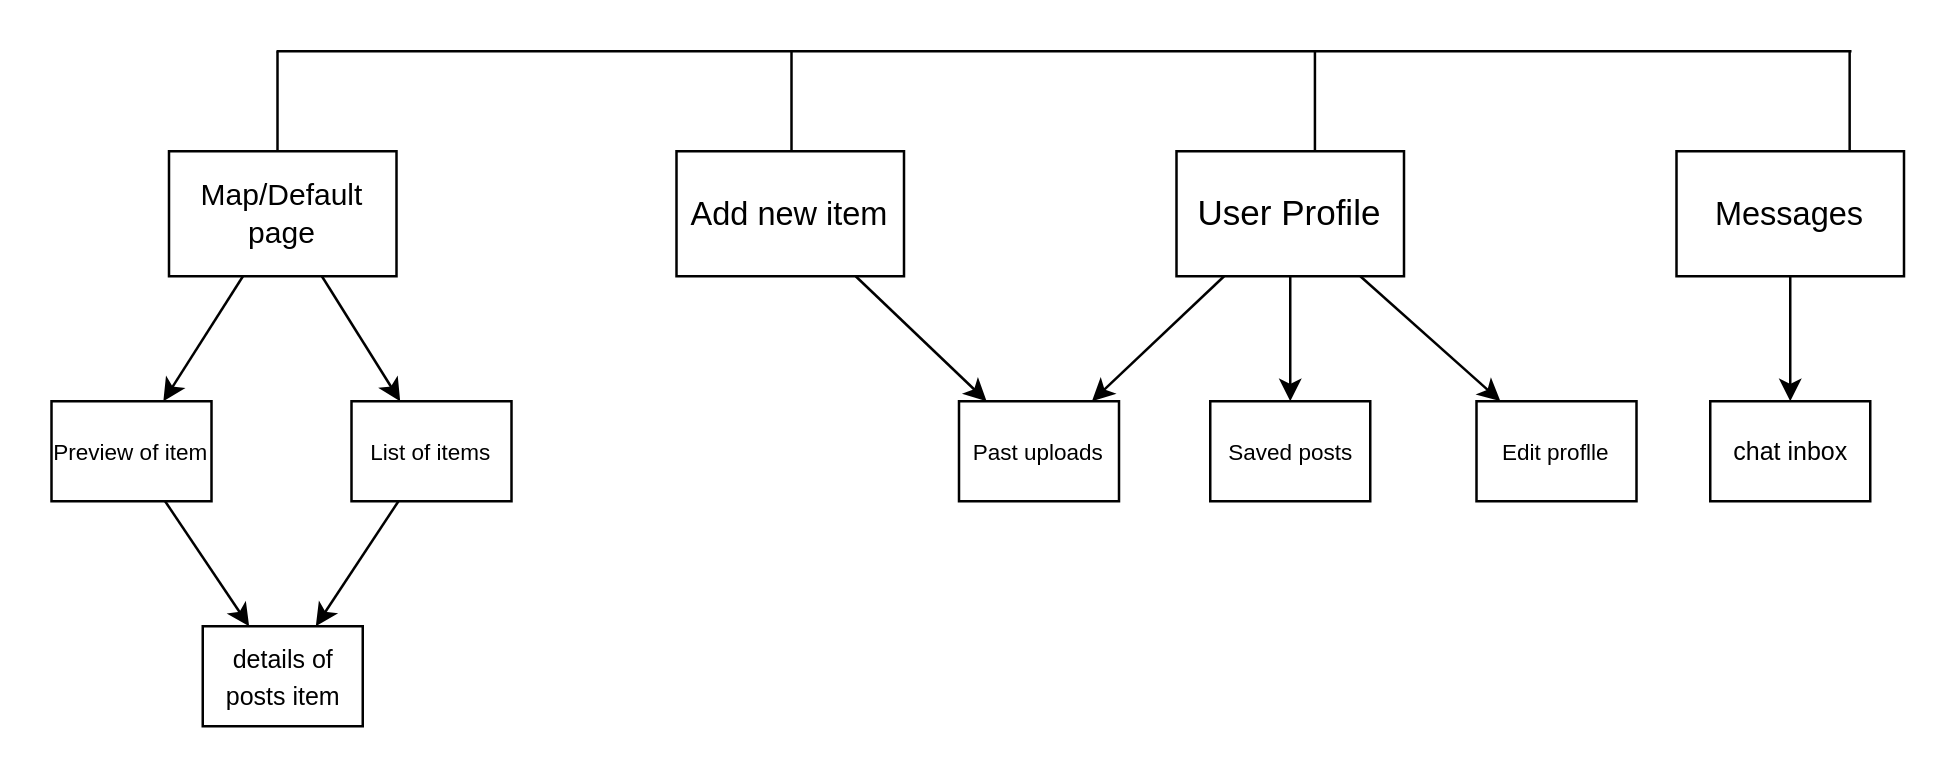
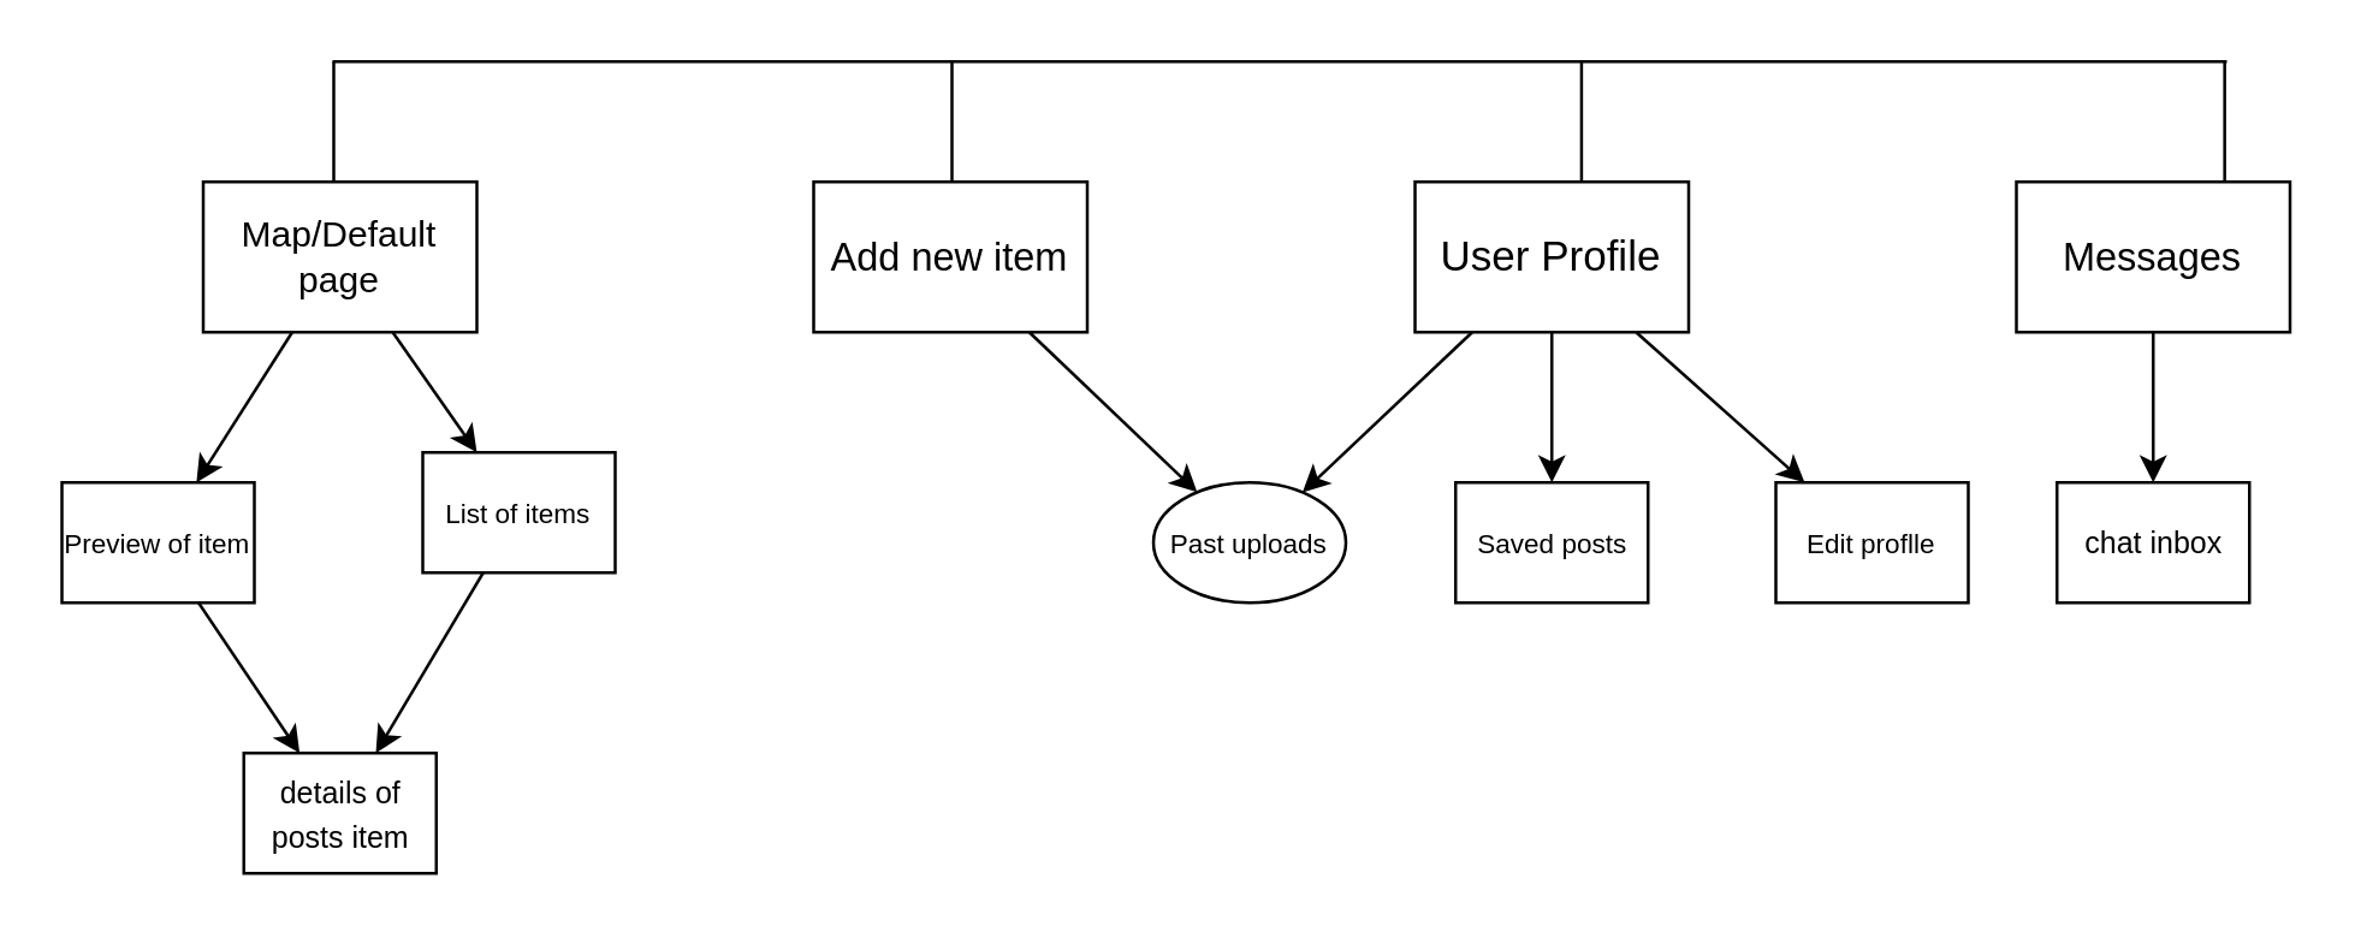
  <mxCell id="0" />
  <mxCell id="1" parent="0" />
  <mxCell id="2" style="edgeStyle=none;html=1;" edge="1" parent="1" source="5" target="7"><mxGeometry relative="1" as="geometry" /></mxCell>
  <mxCell id="3" style="edgeStyle=none;html=1;" edge="1" parent="1" source="5" target="17"><mxGeometry relative="1" as="geometry" /></mxCell>
  <mxCell id="4" style="edgeStyle=none;html=1;" edge="1" parent="1" source="5" target="18"><mxGeometry relative="1" as="geometry" /></mxCell>
  <mxCell id="5" value="&lt;font style=&quot;font-size: 14px&quot;&gt;User Profile&lt;/font&gt;" style="rounded=0;whiteSpace=wrap;html=1;" parent="1" vertex="1"><mxGeometry x="470" y="60" width="91" height="50" as="geometry" /></mxCell>
  <mxCell id="6" value="&lt;font size=&quot;1&quot;&gt;details of posts item&lt;/font&gt;" style="rounded=0;whiteSpace=wrap;html=1;" parent="1" vertex="1"><mxGeometry x="80.5" y="250" width="64" height="40" as="geometry" /></mxCell>
- <mxCell id="7" value="&lt;font style=&quot;font-size: 9px&quot;&gt;Past uploads&lt;/font&gt;" style="rounded=0;whiteSpace=wrap;html=1;" parent="1" vertex="1"><mxGeometry x="383" y="160" width="64" height="40" as="geometry" /></mxCell>
+ <mxCell id="7" value="&lt;font style=&quot;font-size: 9px&quot;&gt;Past uploads&lt;/font&gt;" style="ellipse;whiteSpace=wrap;html=1;" parent="1" vertex="1"><mxGeometry x="383" y="160" width="64" height="40" as="geometry" /></mxCell>
  <mxCell id="8" style="edgeStyle=none;html=1;" edge="1" parent="1" source="9" target="19"><mxGeometry relative="1" as="geometry" /></mxCell>
  <mxCell id="9" value="&lt;font style=&quot;font-size: 13px&quot;&gt;Messages&lt;/font&gt;" style="rounded=0;whiteSpace=wrap;html=1;" vertex="1" parent="1"><mxGeometry x="670" y="60" width="91" height="50" as="geometry" /></mxCell>
  <mxCell id="10" style="edgeStyle=none;html=1;" edge="1" parent="1" source="11" target="7"><mxGeometry relative="1" as="geometry" /></mxCell>
  <mxCell id="11" value="&lt;span style=&quot;font-size: 13px&quot;&gt;Add new item&lt;/span&gt;" style="rounded=0;whiteSpace=wrap;html=1;" vertex="1" parent="1"><mxGeometry x="270" y="60" width="91" height="50" as="geometry" /></mxCell>
  <mxCell id="12" style="edgeStyle=none;html=1;" edge="1" parent="1" source="14" target="16"><mxGeometry relative="1" as="geometry" /></mxCell>
  <mxCell id="13" style="edgeStyle=none;html=1;" edge="1" parent="1" source="14" target="26"><mxGeometry relative="1" as="geometry" /></mxCell>
  <mxCell id="14" value="Map/Default page" style="rounded=0;whiteSpace=wrap;html=1;" vertex="1" parent="1"><mxGeometry x="67" y="60" width="91" height="50" as="geometry" /></mxCell>
  <mxCell id="15" style="edgeStyle=none;html=1;" edge="1" parent="1" source="16" target="6"><mxGeometry relative="1" as="geometry" /></mxCell>
  <mxCell id="16" value="&lt;font style=&quot;font-size: 9px&quot;&gt;Preview of item&lt;/font&gt;" style="rounded=0;whiteSpace=wrap;html=1;" vertex="1" parent="1"><mxGeometry x="20" y="160" width="64" height="40" as="geometry" /></mxCell>
  <mxCell id="17" value="&lt;font style=&quot;font-size: 9px&quot;&gt;Saved posts&lt;/font&gt;" style="rounded=0;whiteSpace=wrap;html=1;" vertex="1" parent="1"><mxGeometry x="483.5" y="160" width="64" height="40" as="geometry" /></mxCell>
  <mxCell id="18" value="&lt;font style=&quot;font-size: 9px&quot;&gt;Edit proflle&lt;/font&gt;" style="rounded=0;whiteSpace=wrap;html=1;" vertex="1" parent="1"><mxGeometry x="590" y="160" width="64" height="40" as="geometry" /></mxCell>
  <mxCell id="19" value="&lt;font size=&quot;1&quot;&gt;chat inbox&lt;/font&gt;" style="rounded=0;whiteSpace=wrap;html=1;" vertex="1" parent="1"><mxGeometry x="683.5" y="160" width="64" height="40" as="geometry" /></mxCell>
  <mxCell id="20" value="" style="endArrow=none;html=1;" edge="1" parent="1"><mxGeometry width="50" height="50" relative="1" as="geometry"><mxPoint x="110" y="20" as="sourcePoint" /><mxPoint x="740" y="20" as="targetPoint" /></mxGeometry></mxCell>
  <mxCell id="21" value="" style="endArrow=none;html=1;" edge="1" parent="1"><mxGeometry width="50" height="50" relative="1" as="geometry"><mxPoint x="110.4" y="60" as="sourcePoint" /><mxPoint x="110.4" y="20" as="targetPoint" /></mxGeometry></mxCell>
  <mxCell id="22" value="&lt;meta charset=&quot;utf-8&quot;&gt;&lt;span&gt;&lt;/span&gt;&lt;span&gt;&lt;/span&gt;&lt;span style=&quot;&quot;&gt;&lt;/span&gt;" style="endArrow=none;html=1;" edge="1" parent="1"><mxGeometry width="50" height="50" relative="1" as="geometry"><mxPoint x="316" y="60" as="sourcePoint" /><mxPoint x="316" y="20" as="targetPoint" /></mxGeometry></mxCell>
  <mxCell id="23" value="&lt;meta charset=&quot;utf-8&quot;&gt;&lt;span&gt;&lt;/span&gt;&lt;span&gt;&lt;/span&gt;&lt;span style=&quot;&quot;&gt;&lt;/span&gt;" style="endArrow=none;html=1;" edge="1" parent="1"><mxGeometry width="50" height="50" relative="1" as="geometry"><mxPoint x="525.37" y="60" as="sourcePoint" /><mxPoint x="525.37" y="20" as="targetPoint" /></mxGeometry></mxCell>
  <mxCell id="24" value="&lt;meta charset=&quot;utf-8&quot;&gt;&lt;span&gt;&lt;/span&gt;&lt;span&gt;&lt;/span&gt;&lt;span style=&quot;&quot;&gt;&lt;/span&gt;" style="endArrow=none;html=1;" edge="1" parent="1"><mxGeometry width="50" height="50" relative="1" as="geometry"><mxPoint x="739.26" y="60" as="sourcePoint" /><mxPoint x="739.26" y="20" as="targetPoint" /></mxGeometry></mxCell>
  <mxCell id="25" style="edgeStyle=none;html=1;" edge="1" parent="1" source="26" target="6"><mxGeometry relative="1" as="geometry" /></mxCell>
- <mxCell id="26" value="&lt;font style=&quot;font-size: 9px&quot;&gt;List of items&lt;/font&gt;" style="rounded=0;whiteSpace=wrap;html=1;" vertex="1" parent="1"><mxGeometry x="140" y="160" width="64" height="40" as="geometry" /></mxCell>
+ <mxCell id="26" value="&lt;font style=&quot;font-size: 9px&quot;&gt;List of items&lt;/font&gt;" style="rounded=0;whiteSpace=wrap;html=1;" vertex="1" parent="1"><mxGeometry x="140" y="150" width="64" height="40" as="geometry" /></mxCell>
